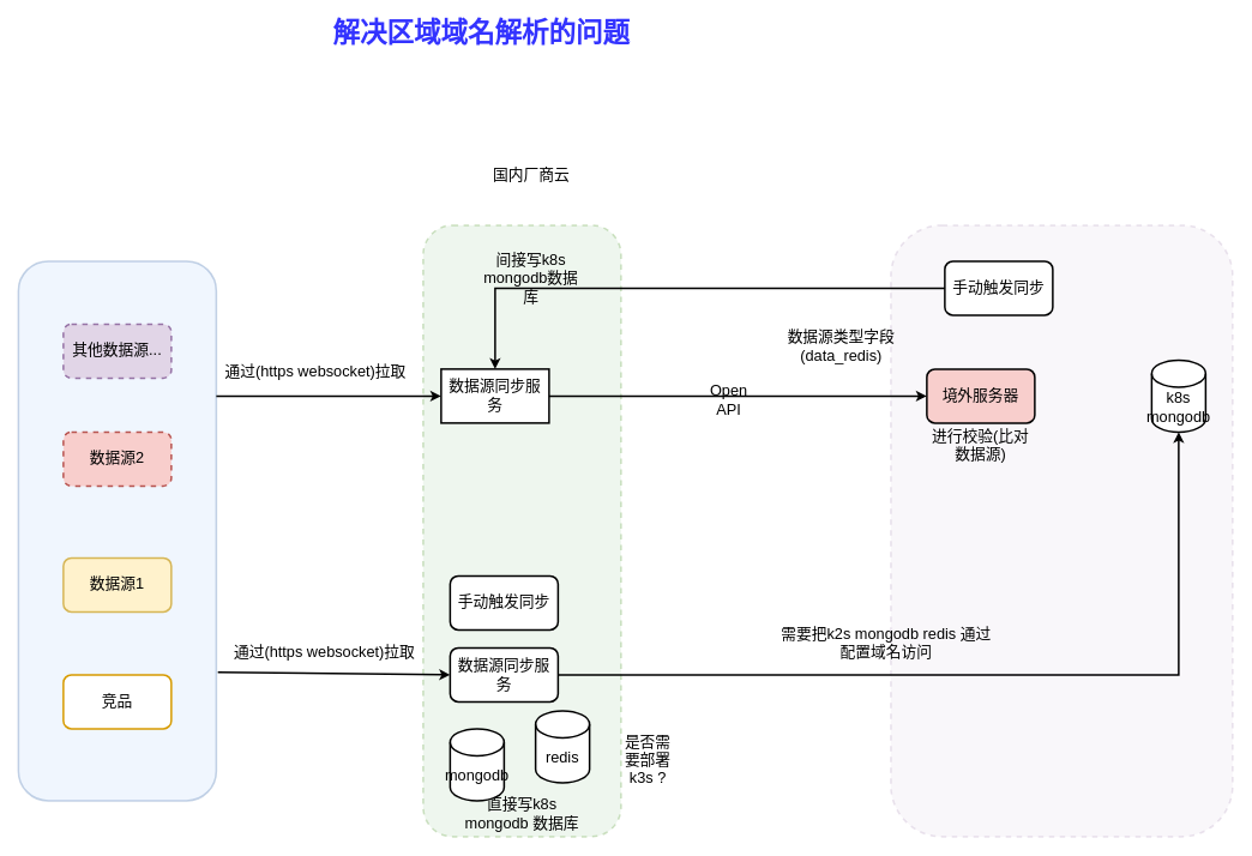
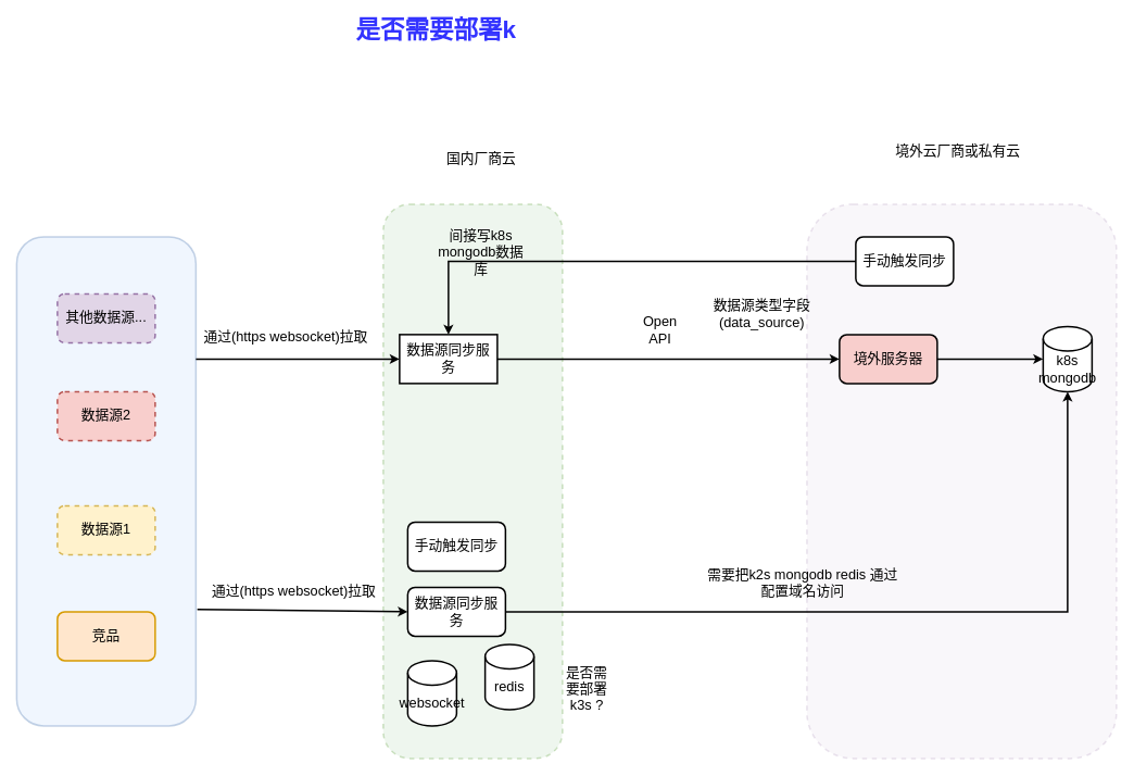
  <mxCell id="0" />
  <mxCell id="1" parent="0" />
  <mxCell id="2" value="" style="rounded=1;whiteSpace=wrap;html=1;fillColor=#e1d5e7;strokeColor=#9673a6;opacity=20;dashed=1;strokeWidth=2;fontSize=17;" vertex="1" parent="1"><mxGeometry x="990" y="250" width="380" height="680" as="geometry" /></mxCell>
  <mxCell id="3" value="" style="rounded=1;whiteSpace=wrap;html=1;dashed=1;fillColor=#d5e8d4;strokeColor=#82b366;opacity=40;strokeWidth=2;fontSize=17;" vertex="1" parent="1"><mxGeometry x="470" y="250" width="220" height="680" as="geometry" /></mxCell>
  <mxCell id="4" value="" style="rounded=1;whiteSpace=wrap;html=1;fillColor=#dae8fc;strokeColor=#6c8ebf;strokeWidth=2;fontSize=17;textOpacity=20;opacity=40;" vertex="1" parent="1"><mxGeometry x="20" y="290" width="220" height="600" as="geometry" /></mxCell>
  <mxCell id="5" value="数据源同步服务" style="rounded=0;whiteSpace=wrap;html=1;strokeWidth=2;fontSize=17;" vertex="1" parent="1"><mxGeometry x="490" y="410" width="120" height="60" as="geometry" /></mxCell>
  <mxCell id="6" value="间接写k8s mongodb数据库" style="text;html=1;strokeColor=none;fillColor=none;align=center;verticalAlign=middle;whiteSpace=wrap;rounded=0;strokeWidth=2;fontSize=17;" vertex="1" parent="1"><mxGeometry x="535" y="295" width="110" height="30" as="geometry" /></mxCell>
- <mxCell id="7" value="直接写k8s mongodb 数据库" style="text;html=1;strokeColor=none;fillColor=none;align=center;verticalAlign=middle;whiteSpace=wrap;rounded=0;strokeWidth=2;fontSize=17;" vertex="1" parent="1"><mxGeometry x="510" y="890" width="140" height="30" as="geometry" /></mxCell>
  <mxCell id="8" value="境外服务器" style="rounded=1;whiteSpace=wrap;html=1;strokeWidth=2;fontSize=17;fillColor=#f8cecc;" vertex="1" parent="1"><mxGeometry x="1030" y="410" width="120" height="60" as="geometry" /></mxCell>
- <mxCell id="9" value="Open API" style="text;html=1;strokeColor=none;fillColor=none;align=center;verticalAlign=middle;whiteSpace=wrap;rounded=0;strokeWidth=2;fontSize=17;" vertex="1" parent="1"><mxGeometry x="780" y="430" width="60" height="30" as="geometry" /></mxCell>
+ <mxCell id="9" value="Open API" style="text;html=1;strokeColor=none;fillColor=none;align=center;verticalAlign=middle;whiteSpace=wrap;rounded=0;strokeWidth=2;fontSize=17;" vertex="1" parent="1"><mxGeometry x="780" y="390" width="60" height="30" as="geometry" /></mxCell>
  <mxCell id="10" value="手动触发同步" style="rounded=1;whiteSpace=wrap;html=1;strokeWidth=2;fontSize=17;" vertex="1" parent="1"><mxGeometry x="1050" y="290" width="120" height="60" as="geometry" /></mxCell>
  <mxCell id="11" value="" style="endArrow=classic;html=1;rounded=0;exitX=1;exitY=0.5;exitDx=0;exitDy=0;entryX=0;entryY=0.5;entryDx=0;entryDy=0;strokeWidth=2;fontSize=17;" edge="1" parent="1" source="5" target="8"><mxGeometry width="50" height="50" relative="1" as="geometry"><mxPoint x="740" y="450" as="sourcePoint" /><mxPoint x="790" y="400" as="targetPoint" /></mxGeometry></mxCell>
- <mxCell id="12" value="数据源类型字段(data_redis)" style="text;html=1;strokeColor=none;fillColor=none;align=center;verticalAlign=middle;whiteSpace=wrap;rounded=0;strokeWidth=2;fontSize=17;" vertex="1" parent="1"><mxGeometry x="850" width="170" height="30" as="geometry" y="370" /></mxCell>
- <mxCell id="13" value="进行校验(比对数据源)" style="text;html=1;strokeColor=none;fillColor=none;align=center;verticalAlign=middle;whiteSpace=wrap;rounded=0;strokeWidth=2;fontSize=17;" vertex="1" parent="1"><mxGeometry x="1030" y="480" width="120" height="30" as="geometry" /></mxCell>
+ <mxCell id="12" value="数据源类型字段(data_source)" style="text;html=1;strokeColor=none;fillColor=none;align=center;verticalAlign=middle;whiteSpace=wrap;rounded=0;strokeWidth=2;fontSize=17;" vertex="1" parent="1"><mxGeometry x="850" width="170" height="30" as="geometry" y="370" /></mxCell>
  <mxCell id="14" value="k8s&lt;br style=&quot;font-size: 17px;&quot;&gt;mongodb" style="shape=cylinder3;whiteSpace=wrap;html=1;boundedLbl=1;backgroundOutline=1;size=15;strokeWidth=2;fontSize=17;" vertex="1" parent="1"><mxGeometry x="1280" y="400" width="60" height="80" as="geometry" /></mxCell>
+ <mxCell id="15" value="" style="endArrow=classic;html=1;rounded=0;exitX=1;exitY=0.5;exitDx=0;exitDy=0;entryX=0;entryY=0.5;entryDx=0;entryDy=0;entryPerimeter=0;strokeWidth=2;fontSize=17;" edge="1" parent="1" source="8" target="14"><mxGeometry width="50" height="50" relative="1" as="geometry"><mxPoint x="1220" y="460" as="sourcePoint" /><mxPoint x="1270" y="410" as="targetPoint" /></mxGeometry></mxCell>
  <mxCell id="16" value="数据源同步服务" style="rounded=1;whiteSpace=wrap;html=1;strokeWidth=2;fontSize=17;" vertex="1" parent="1"><mxGeometry x="500" y="720" width="120" height="60" as="geometry" /></mxCell>
- <mxCell id="17" value="数据源1" style="rounded=1;whiteSpace=wrap;html=1;strokeWidth=2;fontSize=17;fillColor=#fff2cc;strokeColor=#d6b656;" vertex="1" parent="1"><mxGeometry x="70" y="620" width="120" height="60" as="geometry" /></mxCell>
- <mxCell id="18" value="竞品" style="rounded=1;whiteSpace=wrap;html=1;strokeWidth=2;fontSize=17;fillColor=#ffffff;strokeColor=#d79b00;" vertex="1" parent="1"><mxGeometry x="70" y="750" width="120" height="60" as="geometry" /></mxCell>
+ <mxCell id="17" value="数据源1" style="rounded=1;whiteSpace=wrap;html=1;strokeWidth=2;fontSize=17;fillColor=#fff2cc;strokeColor=#d6b656;dashed=1;" vertex="1" parent="1"><mxGeometry x="70" y="620" width="120" height="60" as="geometry" /></mxCell>
+ <mxCell id="18" value="竞品" style="rounded=1;whiteSpace=wrap;html=1;strokeWidth=2;fontSize=17;fillColor=#ffe6cc;strokeColor=#d79b00;" vertex="1" parent="1"><mxGeometry x="70" y="750" width="120" height="60" as="geometry" /></mxCell>
  <mxCell id="19" value="" style="endArrow=classic;html=1;rounded=0;exitX=1;exitY=0.5;exitDx=0;exitDy=0;entryX=0.5;entryY=1;entryDx=0;entryDy=0;entryPerimeter=0;strokeWidth=2;fontSize=17;" edge="1" parent="1" source="16" target="14"><mxGeometry width="50" height="50" relative="1" as="geometry"><mxPoint x="800" y="780" as="sourcePoint" /><mxPoint x="1320" y="740" as="targetPoint" /><Array as="points"><mxPoint x="1310" y="750" /></Array></mxGeometry></mxCell>
  <mxCell id="20" value="国内厂商云" style="text;html=1;align=center;verticalAlign=middle;resizable=0;points=[];autosize=1;strokeColor=none;fillColor=none;strokeWidth=2;fontSize=17;" vertex="1" parent="1"><mxGeometry x="535" y="180" width="110" height="30" as="geometry" /></mxCell>
  <mxCell id="21" value="手动触发同步" style="rounded=1;whiteSpace=wrap;html=1;strokeWidth=2;fontSize=17;" vertex="1" parent="1"><mxGeometry x="500" y="640" width="120" height="60" as="geometry" /></mxCell>
  <mxCell id="22" value="" style="endArrow=classic;html=1;rounded=0;exitX=0;exitY=0.5;exitDx=0;exitDy=0;entryX=0.5;entryY=0;entryDx=0;entryDy=0;strokeWidth=2;fontSize=17;" edge="1" parent="1" source="10" target="5"><mxGeometry width="50" height="50" relative="1" as="geometry"><mxPoint x="770" y="360" as="sourcePoint" /><mxPoint x="820" y="310" as="targetPoint" /><Array as="points"><mxPoint x="550" y="320" /></Array></mxGeometry></mxCell>
  <mxCell id="23" value="需要把k2s mongodb redis 通过配置域名访问" style="text;html=1;strokeColor=none;fillColor=none;align=center;verticalAlign=middle;whiteSpace=wrap;rounded=0;strokeWidth=2;fontSize=17;" vertex="1" parent="1"><mxGeometry x="860" y="700" width="250" height="30" as="geometry" /></mxCell>
  <mxCell id="24" value="数据源2" style="rounded=1;whiteSpace=wrap;html=1;strokeWidth=2;fontSize=17;fillColor=#f8cecc;strokeColor=#b85450;dashed=1;" vertex="1" parent="1"><mxGeometry x="70" y="480" width="120" height="60" as="geometry" /></mxCell>
  <mxCell id="25" value="其他数据源..." style="rounded=1;whiteSpace=wrap;html=1;strokeWidth=2;fontSize=17;fillColor=#e1d5e7;strokeColor=#9673a6;dashed=1;" vertex="1" parent="1"><mxGeometry x="70" y="360" width="120" height="60" as="geometry" /></mxCell>
- <mxCell id="26" value="mongodb" style="shape=cylinder3;whiteSpace=wrap;html=1;boundedLbl=1;backgroundOutline=1;size=15;strokeWidth=2;fontSize=17;" vertex="1" parent="1"><mxGeometry x="500" y="810" width="60" height="80" as="geometry" /></mxCell>
+ <mxCell id="26" value="websocket" style="shape=cylinder3;whiteSpace=wrap;html=1;boundedLbl=1;backgroundOutline=1;size=15;strokeWidth=2;fontSize=17;" vertex="1" parent="1"><mxGeometry x="500" y="810" width="60" height="80" as="geometry" /></mxCell>
  <mxCell id="27" value="redis" style="shape=cylinder3;whiteSpace=wrap;html=1;boundedLbl=1;backgroundOutline=1;size=15;strokeWidth=2;fontSize=17;" vertex="1" parent="1"><mxGeometry x="595" y="790" width="60" height="80" as="geometry" /></mxCell>
  <mxCell id="28" value="是否需要部署k3s ?" style="text;html=1;strokeColor=none;fillColor=none;align=center;verticalAlign=middle;whiteSpace=wrap;rounded=0;strokeWidth=2;fontSize=17;" vertex="1" parent="1"><mxGeometry x="690" y="830" width="60" height="30" as="geometry" /></mxCell>
- <mxCell id="29" value="解决区域域名解析的问题" style="text;html=1;strokeColor=none;fillColor=none;align=center;verticalAlign=middle;whiteSpace=wrap;rounded=0;strokeWidth=2;fontSize=30;fontStyle=1;fontColor=#3333FF;" vertex="1" parent="1"><mxGeometry x="210" y="20" width="650" height="30" as="geometry" /></mxCell>
+ <mxCell id="29" value="是否需要部署k" style="text;html=1;strokeColor=none;fillColor=none;align=center;verticalAlign=middle;whiteSpace=wrap;rounded=0;strokeWidth=2;fontSize=30;fontStyle=1;fontColor=#3333FF;" vertex="1" parent="1"><mxGeometry x="210" y="20" width="650" height="30" as="geometry" /></mxCell>
+ <mxCell id="30" value="境外云厂商或私有云" style="text;html=1;align=center;verticalAlign=middle;resizable=0;points=[];autosize=1;strokeColor=none;fillColor=none;strokeWidth=2;fontSize=17;" vertex="1" parent="1"><mxGeometry x="1085" y="170" width="180" height="30" as="geometry" /></mxCell>
  <mxCell id="31" value="" style="endArrow=classic;html=1;rounded=0;exitX=1.008;exitY=0.762;exitDx=0;exitDy=0;entryX=0;entryY=0.5;entryDx=0;entryDy=0;exitPerimeter=0;strokeWidth=2;" edge="1" parent="1" source="4" target="16"><mxGeometry width="50" height="50" relative="1" as="geometry"><mxPoint y="770" as="sourcePoint" x="350" /><mxPoint x="400" y="720" as="targetPoint" /></mxGeometry></mxCell>
  <mxCell id="32" value="" style="endArrow=classic;html=1;rounded=0;exitX=1;exitY=0.25;exitDx=0;exitDy=0;strokeWidth=2;" edge="1" parent="1" source="4" target="5"><mxGeometry width="50" height="50" relative="1" as="geometry"><mxPoint x="340" y="480" as="sourcePoint" /><mxPoint x="390" y="430" as="targetPoint" /></mxGeometry></mxCell>
  <mxCell id="33" value="通过(https websocket)拉取" style="text;html=1;align=center;verticalAlign=middle;resizable=0;points=[];autosize=1;strokeColor=none;fillColor=none;fontSize=17;" vertex="1" parent="1"><mxGeometry x="240" y="398" width="220" height="30" as="geometry" /></mxCell>
  <mxCell id="34" value="通过(https websocket)拉取" style="text;html=1;align=center;verticalAlign=middle;resizable=0;points=[];autosize=1;strokeColor=none;fillColor=none;fontSize=17;" vertex="1" parent="1"><mxGeometry x="250" y="710" width="220" height="30" as="geometry" /></mxCell>
